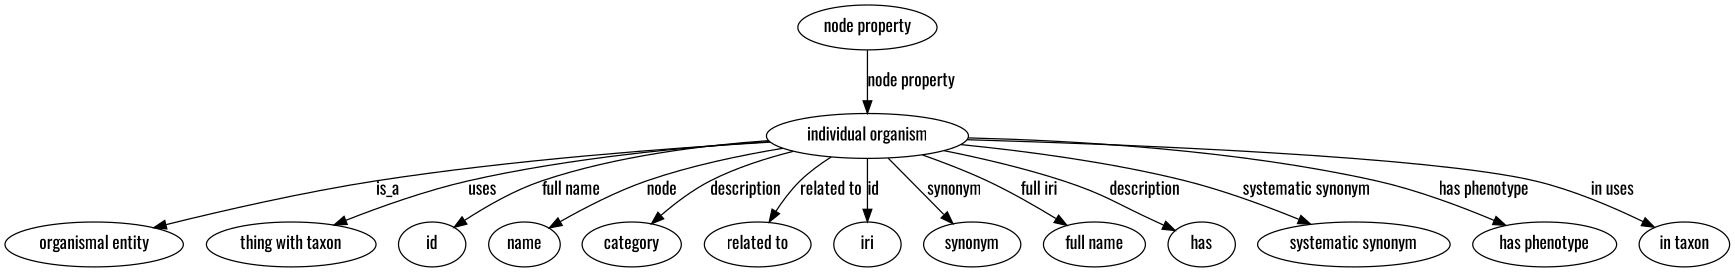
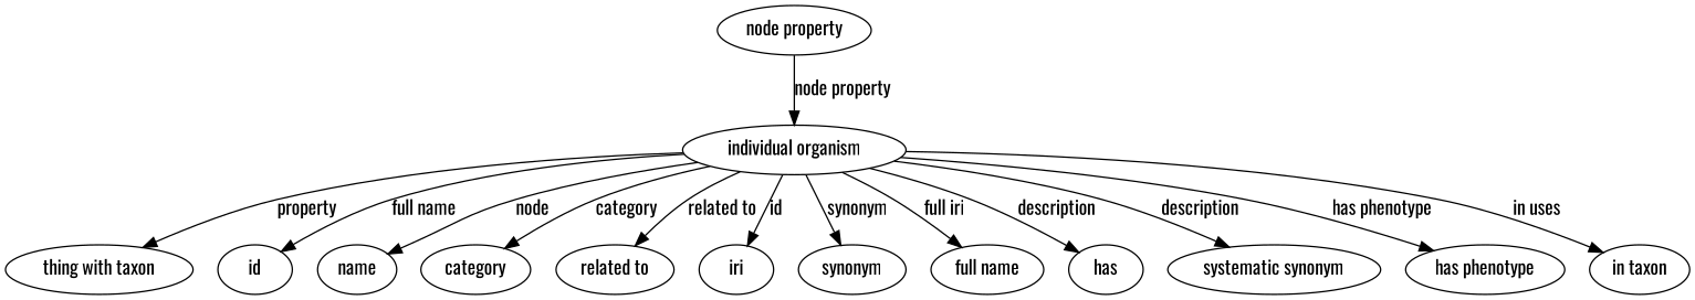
  digraph {
    fontname=Oswald
    node [fontname=Oswald color=black]
    edge [fontname=Oswald color=black style=solid]
    n1 [height=0.5 label="individual organism" width=2.2482 color=""]
-   "organismal entity" [height=0.5 width=1.9888 color=""]
    "thing with taxon" [height=0.5 width=1.891 color=""]
    id [height=0.5 width=0.75]
    name [height=0.5 width=0.75]
    category [height=0.5 width=0.75]
    "related to" [height=0.5 width=0.75]
    iri [height=0.5 width=0.75]
    synonym [height=0.5 width=0.75]
    "full name" [height=0.5 width=0.75]
    n11 [height=0.5 label=has width=0.75]
    "systematic synonym" [height=0.5 width=0.75]
    "has phenotype" [height=0.5 width=0.75]
    "in taxon" [height=0.5 width=0.75]
    "node property" [height=0.5 width=0.75]
-   n1 -> "organismal entity" [label=is_a color="" style=""]
-   n1 -> "thing with taxon" [label=uses color="" style=""]
+   n1 -> "thing with taxon" [label=property color="" style=""]
    n1 -> id [label="full name"]
    n1 -> name [label="node"]
-   n1 -> category [label=description]
+   n1 -> category [label=category]
    n1 -> "related to" [label="related to"]
    n1 -> iri [label=id]
    n1 -> synonym [label=synonym]
    n1 -> "full name" [label="full iri"]
    n1 -> n11 [label=description]
-   n1 -> "systematic synonym" [label="systematic synonym"]
+   n1 -> "systematic synonym" [label=description]
    n1 -> "has phenotype" [label="has phenotype"]
    n1 -> "in taxon" [label="in uses"]
    "node property" -> n1 [label="node property"]
  }
